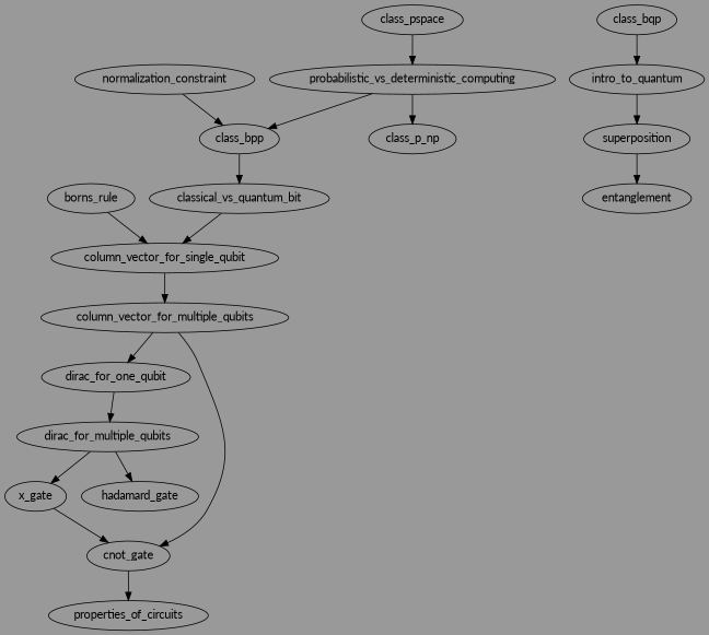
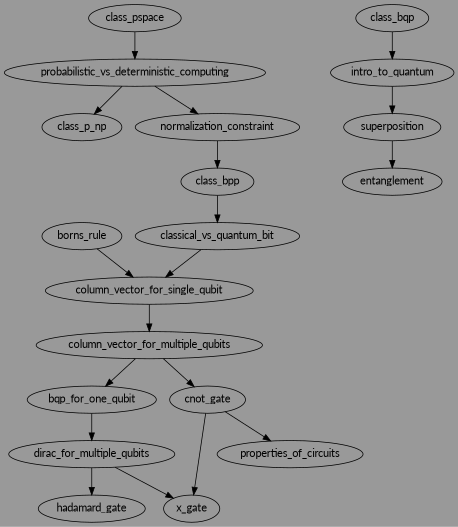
  digraph {
    bgcolor="#999999"
    fontname=Lato
    node [fontname=Lato]
    edge [fontname=Lato]
    probabilistic_vs_deterministic_computing
    class_p_np
    normalization_constraint
    class_pspace
    class_bpp
    classical_vs_quantum_bit
    column_vector_for_single_qubit
    column_vector_for_multiple_qubits
    borns_rule
-   dirac_for_one_qubit
+   dirac_for_one_qubit [label=bqp_for_one_qubit]
    cnot_gate
    dirac_for_multiple_qubits
    x_gate
    hadamard_gate
    properties_of_circuits
    class_bqp
    intro_to_quantum
    superposition
    entanglement
    probabilistic_vs_deterministic_computing -> class_p_np
-   probabilistic_vs_deterministic_computing -> class_bpp
+   probabilistic_vs_deterministic_computing -> normalization_constraint
    normalization_constraint -> class_bpp
    class_pspace -> probabilistic_vs_deterministic_computing
    class_bpp -> classical_vs_quantum_bit
    classical_vs_quantum_bit -> column_vector_for_single_qubit
    column_vector_for_single_qubit -> column_vector_for_multiple_qubits
    column_vector_for_multiple_qubits -> dirac_for_one_qubit
    column_vector_for_multiple_qubits -> cnot_gate
    borns_rule -> column_vector_for_single_qubit
    dirac_for_one_qubit -> dirac_for_multiple_qubits
    cnot_gate -> properties_of_circuits
    dirac_for_multiple_qubits -> x_gate
    dirac_for_multiple_qubits -> hadamard_gate
-   x_gate -> cnot_gate
+   cnot_gate -> x_gate
    class_bqp -> intro_to_quantum
    intro_to_quantum -> superposition
    superposition -> entanglement
  }
